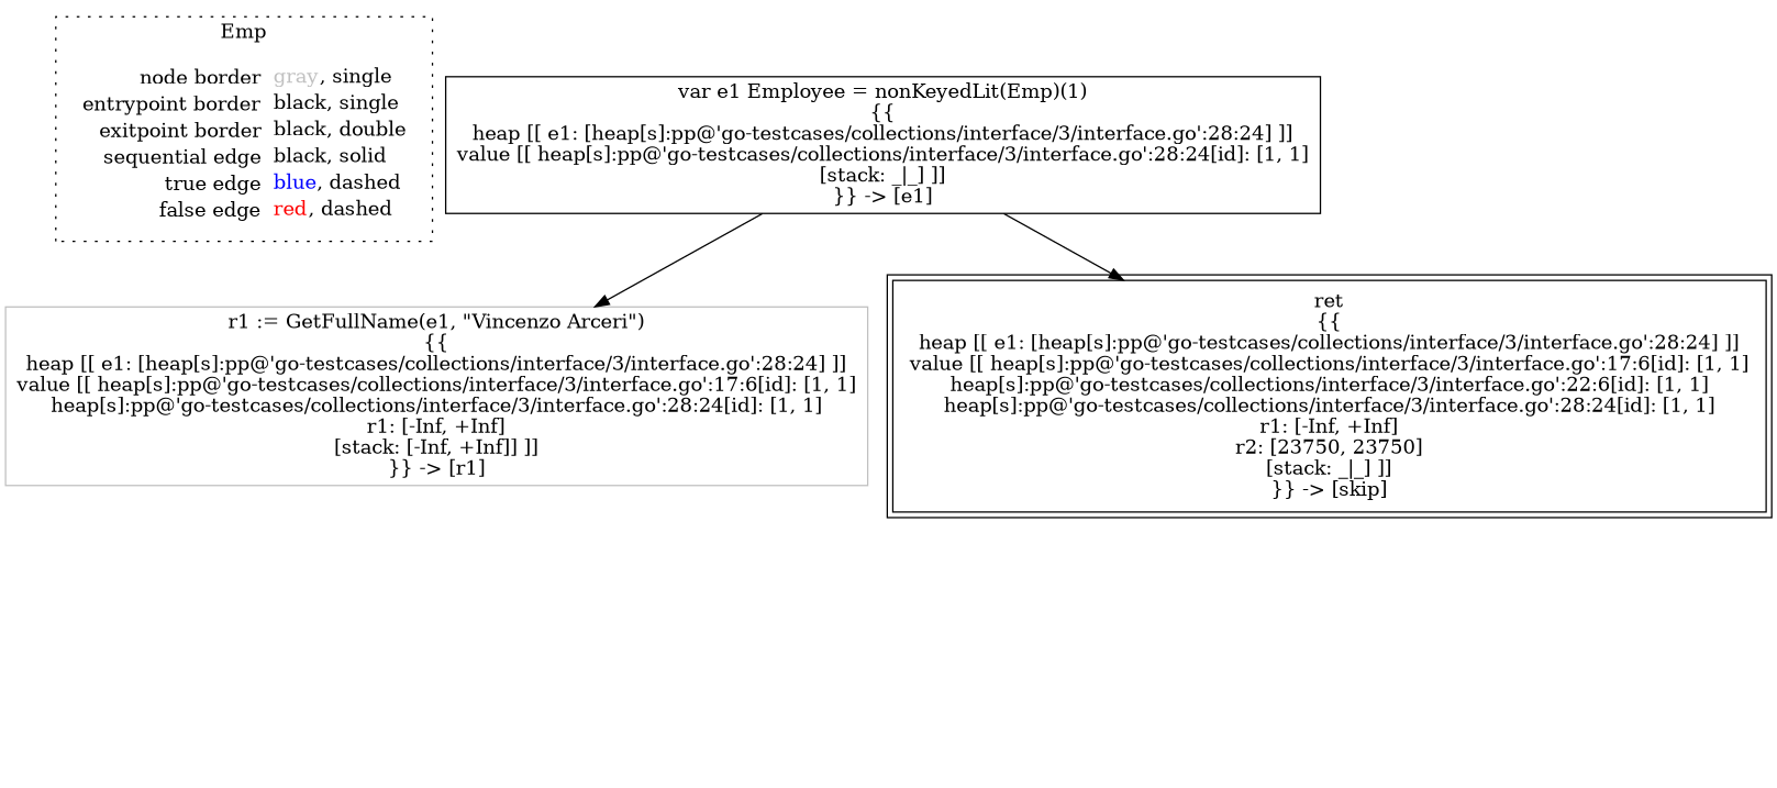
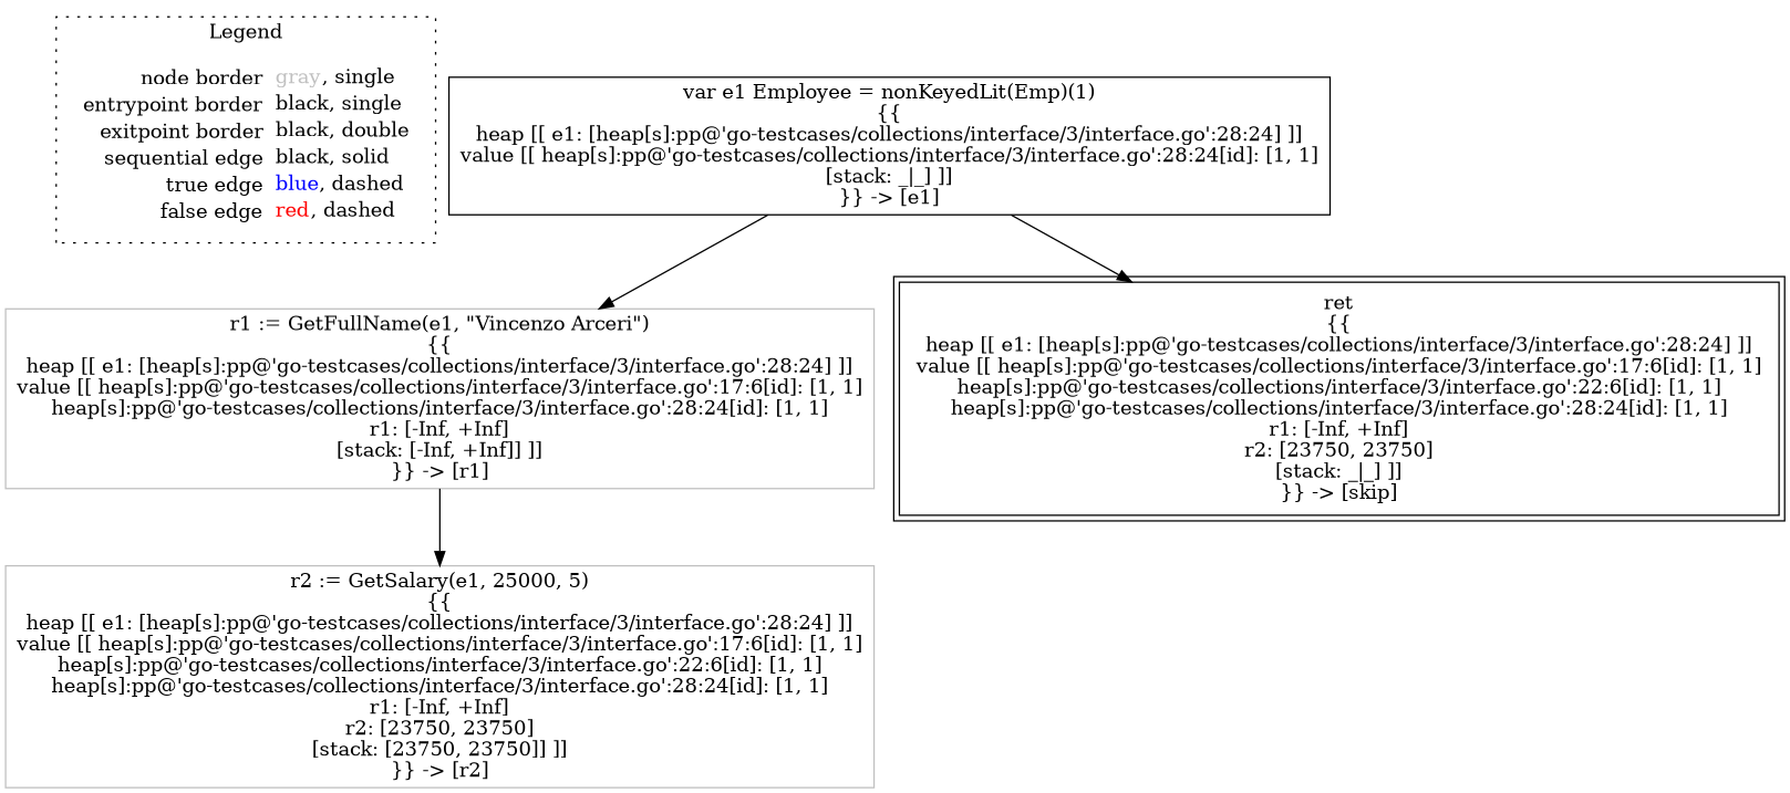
  digraph {
    node [shape=rect color=black]
    edge [color=black]
    n1 [label=<<table border="0" cellpadding="2" cellspacing="0" cellborder="0"><tr><td align="right">node border&nbsp;</td><td align="left"><font color="gray">gray</font>, single</td></tr><tr><td align="right">entrypoint border&nbsp;</td><td align="left"><font color="black">black</font>, single</td></tr><tr><td align="right">exitpoint border&nbsp;</td><td align="left"><font color="black">black</font>, double</td></tr><tr><td align="right">sequential edge&nbsp;</td><td align="left"><font color="black">black</font>, solid</td></tr><tr><td align="right">true edge&nbsp;</td><td align="left"><font color="blue">blue</font>, dashed</td></tr><tr><td align="right">false edge&nbsp;</td><td align="left"><font color="red">red</font>, dashed</td></tr></table>> shape=plaintext color=""]
    n2 [label=<var e1 Employee = nonKeyedLit(Emp)(1)<BR/>{{<BR/>heap [[ e1: [heap[s]:pp@'go-testcases/collections/interface/3/interface.go':28:24] ]]<BR/>value [[ heap[s]:pp@'go-testcases/collections/interface/3/interface.go':28:24[id]: [1, 1]<BR/>[stack: _|_] ]]<BR/>}} -&gt; [e1]>]
    n3 [color=gray label=<r1 := GetFullName(e1, &quot;Vincenzo Arceri&quot;)<BR/>{{<BR/>heap [[ e1: [heap[s]:pp@'go-testcases/collections/interface/3/interface.go':28:24] ]]<BR/>value [[ heap[s]:pp@'go-testcases/collections/interface/3/interface.go':17:6[id]: [1, 1]<BR/>heap[s]:pp@'go-testcases/collections/interface/3/interface.go':28:24[id]: [1, 1]<BR/>r1: [-Inf, +Inf]<BR/>[stack: [-Inf, +Inf]] ]]<BR/>}} -&gt; [r1]>]
    n4 [label=<ret<BR/>{{<BR/>heap [[ e1: [heap[s]:pp@'go-testcases/collections/interface/3/interface.go':28:24] ]]<BR/>value [[ heap[s]:pp@'go-testcases/collections/interface/3/interface.go':17:6[id]: [1, 1]<BR/>heap[s]:pp@'go-testcases/collections/interface/3/interface.go':22:6[id]: [1, 1]<BR/>heap[s]:pp@'go-testcases/collections/interface/3/interface.go':28:24[id]: [1, 1]<BR/>r1: [-Inf, +Inf]<BR/>r2: [23750, 23750]<BR/>[stack: _|_] ]]<BR/>}} -&gt; [skip]> peripheries=2]
+   n5 [color=gray label=<r2 := GetSalary(e1, 25000, 5)<BR/>{{<BR/>heap [[ e1: [heap[s]:pp@'go-testcases/collections/interface/3/interface.go':28:24] ]]<BR/>value [[ heap[s]:pp@'go-testcases/collections/interface/3/interface.go':17:6[id]: [1, 1]<BR/>heap[s]:pp@'go-testcases/collections/interface/3/interface.go':22:6[id]: [1, 1]<BR/>heap[s]:pp@'go-testcases/collections/interface/3/interface.go':28:24[id]: [1, 1]<BR/>r1: [-Inf, +Inf]<BR/>r2: [23750, 23750]<BR/>[stack: [23750, 23750]] ]]<BR/>}} -&gt; [r2]>]
    subgraph cluster_1 {
-     label=Emp
+     label=Legend
      style=dotted
      n1
    }
    n2 -> n3
    n2 -> n4
+   n3 -> n5
  }
